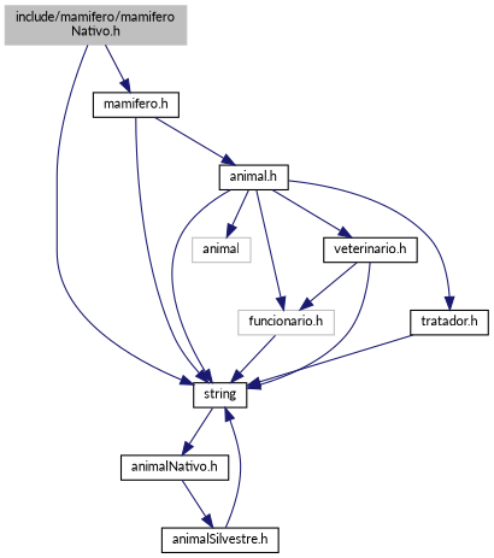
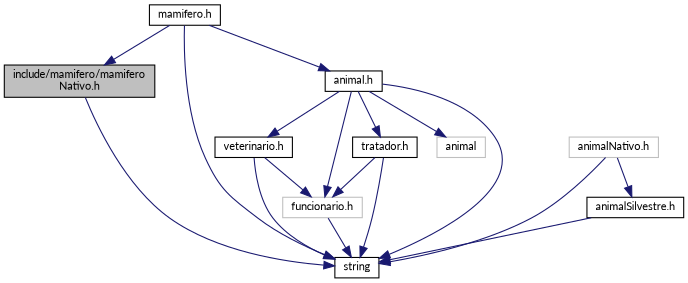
  digraph {
    fontname=Lato
    node [color=black fillcolor=white fontname=Lato fontsize=10 shape=record style=filled]
    edge [color=midnightblue fontname=Lato fontsize=10 labelfontname=Helvetica labelfontsize=10 style=solid]
-   n1 [color=grey75 fillcolor=grey75 fontcolor=black height=0.2 label="include/mamifero/mamifero\lNativo.h" width=0.4]
+   n1 [fillcolor=grey75 fontcolor=black height=0.2 label="include/mamifero/mamifero\lNativo.h" width=0.4]
    n2 [height=0.2 label=string width=0.4]
    n3 [height=0.2 label="mamifero.h" width=0.4]
    n4 [height=0.2 label="animal.h" width=0.4]
-   n5 [height=0.2 label="animalNativo.h" width=0.4]
+   n5 [color=grey75 height=0.2 label="animalNativo.h" width=0.4]
    n6 [height=0.2 label="animalSilvestre.h" width=0.4]
    n7 [color=grey75 height=0.2 label=animal width=0.4]
    n8 [color=grey75 height=0.2 label="funcionario.h" width=0.4]
    n9 [height=0.2 label="veterinario.h" width=0.4]
    n10 [height=0.2 label="tratador.h" width=0.4]
    n1 -> n2
-   n1 -> n3
+   n3 -> n1
    n3 -> n2
    n3 -> n4
    n4 -> n2
    n4 -> n7
    n4 -> n8
    n4 -> n9
    n4 -> n10
-   n2 -> n5
+   n5 -> n2
    n5 -> n6
    n6 -> n2
    n8 -> n2
    n9 -> n2
    n9 -> n8
    n10 -> n2
+   n10 -> n8
  }
